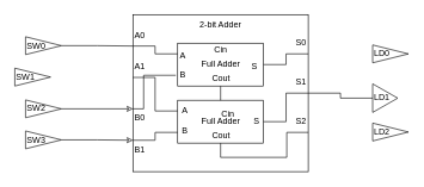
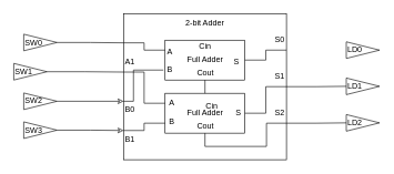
  <mxCell id="0" />
  <mxCell id="1" parent="0" />
  <mxCell id="2" style="edgeStyle=orthogonalEdgeStyle;rounded=0;orthogonalLoop=1;jettySize=auto;html=1;exitX=1;exitY=0.5;exitDx=0;exitDy=0;entryX=0;entryY=0.5;entryDx=0;entryDy=0;endArrow=none;endFill=0;" edge="1" parent="1" source="4" target="39"><mxGeometry relative="1" as="geometry" /></mxCell>
+ <mxCell id="3" style="edgeStyle=orthogonalEdgeStyle;rounded=0;orthogonalLoop=1;jettySize=auto;html=1;exitX=1;exitY=0.75;exitDx=0;exitDy=0;entryX=0;entryY=0.5;entryDx=0;entryDy=0;endArrow=none;endFill=0;" edge="1" parent="1" source="4" target="40"><mxGeometry relative="1" as="geometry" /></mxCell>
  <mxCell id="4" value="2-bit Adder" style="rounded=0;whiteSpace=wrap;html=1;verticalAlign=top;points=[[0,0.2],[0,0.4],[0,0.6],[0,0.8],[1,0.25],[1,0.5],[1,0.75]];fillColor=none;" vertex="1" parent="1"><mxGeometry x="185" y="20" width="245" height="220" as="geometry" /></mxCell>
  <mxCell id="5" style="edgeStyle=elbowEdgeStyle;rounded=0;orthogonalLoop=1;jettySize=auto;html=1;exitX=0;exitY=0.4;exitDx=0;exitDy=0;entryX=0;entryY=0.25;entryDx=0;entryDy=0;endArrow=none;endFill=0;" edge="1" parent="1" source="4" target="14"><mxGeometry relative="1" as="geometry" /></mxCell>
  <mxCell id="6" style="edgeStyle=elbowEdgeStyle;rounded=0;orthogonalLoop=1;jettySize=auto;html=1;exitX=0;exitY=0.6;exitDx=0;exitDy=0;entryX=0;entryY=0.5;entryDx=0;entryDy=0;endArrow=none;endFill=0;" edge="1" parent="1" source="4" target="21"><mxGeometry relative="1" as="geometry"><Array as="points"><mxPoint x="200" y="120" /><mxPoint x="210" y="120" /></Array></mxGeometry></mxCell>
  <mxCell id="7" style="edgeStyle=elbowEdgeStyle;rounded=0;orthogonalLoop=1;jettySize=auto;html=1;exitX=0;exitY=0.8;exitDx=0;exitDy=0;entryX=0;entryY=0.75;entryDx=0;entryDy=0;endArrow=none;endFill=0;" edge="1" parent="1" source="4" target="14"><mxGeometry relative="1" as="geometry" /></mxCell>
  <mxCell id="8" style="edgeStyle=elbowEdgeStyle;rounded=0;orthogonalLoop=1;jettySize=auto;html=1;exitX=0;exitY=0.2;exitDx=0;exitDy=0;entryX=0;entryY=0.25;entryDx=0;entryDy=0;endArrow=none;endFill=0;" edge="1" parent="1" source="4" target="11"><mxGeometry relative="1" as="geometry" /></mxCell>
  <mxCell id="9" style="edgeStyle=orthogonalEdgeStyle;rounded=0;orthogonalLoop=1;jettySize=auto;html=1;exitX=0.5;exitY=1;exitDx=0;exitDy=0;entryX=0.5;entryY=0;entryDx=0;entryDy=0;endArrow=none;endFill=0;" edge="1" parent="1" source="11" target="14"><mxGeometry relative="1" as="geometry" /></mxCell>
  <mxCell id="10" style="edgeStyle=elbowEdgeStyle;rounded=0;orthogonalLoop=1;jettySize=auto;html=1;exitX=1;exitY=0.5;exitDx=0;exitDy=0;entryX=1;entryY=0.25;entryDx=0;entryDy=0;endArrow=none;endFill=0;" edge="1" parent="1" source="11" target="4"><mxGeometry relative="1" as="geometry" /></mxCell>
  <mxCell id="11" value="Full Adder" style="rounded=0;whiteSpace=wrap;html=1;fillColor=none;verticalAlign=middle;" vertex="1" parent="1"><mxGeometry x="247.5" y="60" width="120" height="60" as="geometry" /></mxCell>
  <mxCell id="12" style="edgeStyle=elbowEdgeStyle;rounded=0;orthogonalLoop=1;jettySize=auto;html=1;exitX=1;exitY=0.5;exitDx=0;exitDy=0;entryX=1;entryY=0.5;entryDx=0;entryDy=0;endArrow=none;endFill=0;" edge="1" parent="1" source="14" target="4"><mxGeometry relative="1" as="geometry" /></mxCell>
  <mxCell id="13" style="edgeStyle=orthogonalEdgeStyle;rounded=0;orthogonalLoop=1;jettySize=auto;html=1;exitX=0.5;exitY=1;exitDx=0;exitDy=0;entryX=1;entryY=0.75;entryDx=0;entryDy=0;elbow=vertical;endArrow=none;endFill=0;" edge="1" parent="1" source="14" target="4"><mxGeometry relative="1" as="geometry"><Array as="points"><mxPoint x="308" y="220" /><mxPoint x="400" y="220" /><mxPoint x="400" y="185" /></Array></mxGeometry></mxCell>
  <mxCell id="14" value="Full Adder" style="rounded=0;whiteSpace=wrap;html=1;fillColor=none;verticalAlign=middle;" vertex="1" parent="1"><mxGeometry x="247.5" y="140" width="120" height="60" as="geometry" /></mxCell>
  <mxCell id="15" value="Cout" style="text;html=1;resizable=0;points=[];autosize=1;align=center;verticalAlign=top;spacingTop=-4;" vertex="1" parent="1"><mxGeometry x="287.5" y="100" width="40" height="20" as="geometry" /></mxCell>
  <mxCell id="16" value="Cout" style="text;html=1;resizable=0;points=[];autosize=1;align=center;verticalAlign=top;spacingTop=-4;" vertex="1" parent="1"><mxGeometry x="287.5" y="180" width="40" height="20" as="geometry" /></mxCell>
  <mxCell id="17" value="A" style="text;html=1;strokeColor=none;fillColor=none;align=center;verticalAlign=middle;whiteSpace=wrap;rounded=0;" vertex="1" parent="1"><mxGeometry x="247.5" y="145" width="20" height="20" as="geometry" /></mxCell>
  <mxCell id="18" value="B" style="text;html=1;strokeColor=none;fillColor=none;align=center;verticalAlign=middle;whiteSpace=wrap;rounded=0;" vertex="1" parent="1"><mxGeometry x="247.5" y="173" width="20" height="20" as="geometry" /></mxCell>
  <mxCell id="19" value="S" style="text;html=1;strokeColor=none;fillColor=none;align=center;verticalAlign=middle;whiteSpace=wrap;rounded=0;" vertex="1" parent="1"><mxGeometry x="347.5" y="160" width="20" height="20" as="geometry" /></mxCell>
  <mxCell id="20" value="A" style="text;html=1;strokeColor=none;fillColor=none;align=center;verticalAlign=middle;whiteSpace=wrap;rounded=0;" vertex="1" parent="1"><mxGeometry x="245" y="67" width="20" height="20" as="geometry" /></mxCell>
  <mxCell id="21" value="B" style="text;html=1;strokeColor=none;fillColor=none;align=center;verticalAlign=middle;whiteSpace=wrap;rounded=0;" vertex="1" parent="1"><mxGeometry x="245" y="95" width="20" height="20" as="geometry" /></mxCell>
  <mxCell id="22" value="S" style="text;html=1;strokeColor=none;fillColor=none;align=center;verticalAlign=middle;whiteSpace=wrap;rounded=0;" vertex="1" parent="1"><mxGeometry x="345" y="82" width="20" height="20" as="geometry" /></mxCell>
- <mxCell id="23" value="A0" style="text;html=1;strokeColor=none;fillColor=none;align=center;verticalAlign=middle;whiteSpace=wrap;rounded=0;" vertex="1" parent="1"><mxGeometry x="185" y="40" width="20" height="20" as="geometry" /></mxCell>
  <mxCell id="24" value="B0" style="text;html=1;strokeColor=none;fillColor=none;align=center;verticalAlign=middle;whiteSpace=wrap;rounded=0;" vertex="1" parent="1"><mxGeometry x="185" y="155" width="20" height="20" as="geometry" /></mxCell>
  <mxCell id="25" value="A1" style="text;html=1;strokeColor=none;fillColor=none;align=center;verticalAlign=middle;whiteSpace=wrap;rounded=0;" vertex="1" parent="1"><mxGeometry x="185" y="82" width="20" height="20" as="geometry" /></mxCell>
  <mxCell id="26" value="B1" style="text;html=1;strokeColor=none;fillColor=none;align=center;verticalAlign=middle;whiteSpace=wrap;rounded=0;" vertex="1" parent="1"><mxGeometry x="185" y="200" width="20" height="20" as="geometry" /></mxCell>
  <mxCell id="27" value="S0" style="text;html=1;strokeColor=none;fillColor=none;align=center;verticalAlign=middle;whiteSpace=wrap;rounded=0;" vertex="1" parent="1"><mxGeometry x="410" y="50" width="20" height="20" as="geometry" /></mxCell>
  <mxCell id="28" value="S1" style="text;html=1;strokeColor=none;fillColor=none;align=center;verticalAlign=middle;whiteSpace=wrap;rounded=0;" vertex="1" parent="1"><mxGeometry x="410" y="105" width="20" height="20" as="geometry" /></mxCell>
  <mxCell id="29" value="S2" style="text;html=1;strokeColor=none;fillColor=none;align=center;verticalAlign=middle;whiteSpace=wrap;rounded=0;" vertex="1" parent="1"><mxGeometry x="410" y="160" width="20" height="20" as="geometry" /></mxCell>
  <mxCell id="30" style="edgeStyle=orthogonalEdgeStyle;rounded=0;orthogonalLoop=1;jettySize=auto;html=1;exitX=1;exitY=0.5;exitDx=0;exitDy=0;entryX=0;entryY=0.2;entryDx=0;entryDy=0;endArrow=none;endFill=0;" edge="1" parent="1" source="31" target="4"><mxGeometry relative="1" as="geometry" /></mxCell>
  <mxCell id="31" value="SW0" style="triangle;whiteSpace=wrap;html=1;fillColor=none;align=left;" vertex="1" parent="1"><mxGeometry x="35" y="51" width="50" height="25" as="geometry" /></mxCell>
+ <mxCell id="32" style="edgeStyle=orthogonalEdgeStyle;rounded=0;orthogonalLoop=1;jettySize=auto;html=1;exitX=1;exitY=0.5;exitDx=0;exitDy=0;entryX=0;entryY=0.4;entryDx=0;entryDy=0;endArrow=none;endFill=0;" edge="1" parent="1" source="33" target="4"><mxGeometry relative="1" as="geometry" /></mxCell>
  <mxCell id="33" value="SW1" style="triangle;whiteSpace=wrap;html=1;fillColor=none;align=left;" vertex="1" parent="1"><mxGeometry x="20" y="95" width="50" height="25" as="geometry" /></mxCell>
  <mxCell id="34" style="edgeStyle=orthogonalEdgeStyle;rounded=0;orthogonalLoop=1;jettySize=auto;html=1;exitX=1;exitY=0.5;exitDx=0;exitDy=0;entryX=0;entryY=0.6;entryDx=0;entryDy=0;endArrow=classic;endFill=0;" edge="1" parent="1" source="35" target="4"><mxGeometry relative="1" as="geometry"><mxPoint x="170" y="150" as="targetPoint" /></mxGeometry></mxCell>
  <mxCell id="35" value="SW2" style="triangle;whiteSpace=wrap;html=1;fillColor=none;align=left;" vertex="1" parent="1"><mxGeometry x="35" y="139.5" width="50" height="25" as="geometry" /></mxCell>
  <mxCell id="36" style="edgeStyle=orthogonalEdgeStyle;rounded=0;orthogonalLoop=1;jettySize=auto;html=1;exitX=1;exitY=0.5;exitDx=0;exitDy=0;entryX=0;entryY=0.8;entryDx=0;entryDy=0;endArrow=classic;endFill=0;" edge="1" parent="1" source="37" target="4"><mxGeometry relative="1" as="geometry" /></mxCell>
  <mxCell id="37" value="SW3" style="triangle;whiteSpace=wrap;html=1;fillColor=none;align=left;" vertex="1" parent="1"><mxGeometry x="35" y="183" width="50" height="25" as="geometry" /></mxCell>
  <mxCell id="38" value="LD0" style="triangle;whiteSpace=wrap;html=1;fillColor=none;align=left;" vertex="1" parent="1"><mxGeometry x="520" y="62.5" width="50" height="25" as="geometry" /></mxCell>
- <mxCell id="39" value="LD1" style="triangle;whiteSpace=wrap;html=1;fillColor=none;align=left;" vertex="1" parent="1"><mxGeometry x="520" y="117" width="35" height="40" as="geometry" /></mxCell>
+ <mxCell id="39" value="LD1" style="triangle;whiteSpace=wrap;html=1;fillColor=none;align=left;" vertex="1" parent="1"><mxGeometry x="520" y="117" width="50" height="25" as="geometry" /></mxCell>
  <mxCell id="40" value="LD2" style="triangle;whiteSpace=wrap;html=1;fillColor=none;align=left;" vertex="1" parent="1"><mxGeometry x="520" y="172" width="50" height="25" as="geometry" /></mxCell>
  <mxCell id="41" value="Cin" style="text;html=1;strokeColor=none;fillColor=none;align=center;verticalAlign=middle;whiteSpace=wrap;rounded=0;" vertex="1" parent="1"><mxGeometry x="287.5" y="60" width="40" height="20" as="geometry" /></mxCell>
  <mxCell id="42" value="Cin" style="text;html=1;strokeColor=none;fillColor=none;align=center;verticalAlign=middle;whiteSpace=wrap;rounded=0;" vertex="1" parent="1"><mxGeometry x="297.5" y="150" width="40" height="20" as="geometry" /></mxCell>
